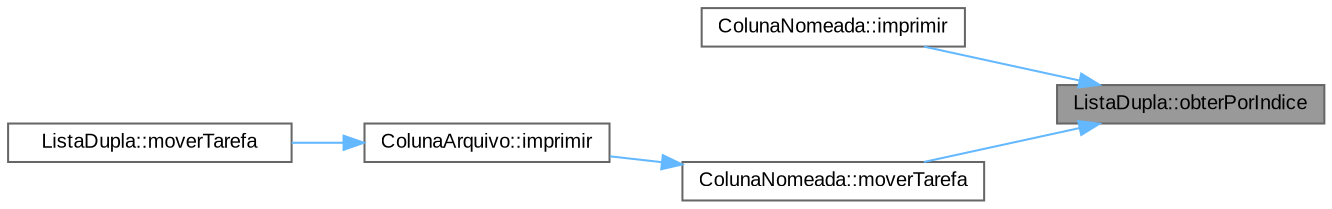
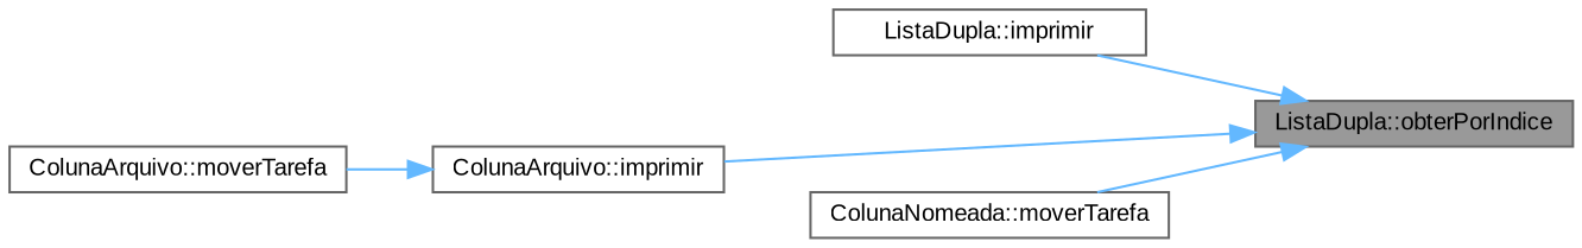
  digraph {
    fontname="Liberation Sans"
    rankdir=RL
    node [color=grey40 fillcolor=white fontname="Liberation Sans" fontsize=10 shape=box style=filled]
    edge [color=steelblue1 dir=back fontname="Liberation Sans" fontsize=10 labelfontname=Helvetica labelfontsize=10 style=solid]
    n1 [color=gray40 fillcolor=grey60 fontcolor=black height=0.2 label="ListaDupla::obterPorIndice" width=0.4]
-   n2 [height=0.2 label="ColunaNomeada::imprimir" width=0.4]
+   n2 [height=0.2 label="ListaDupla::imprimir" width=0.4]
    n3 [height=0.2 label="ColunaArquivo::imprimir" width=0.4]
    n4 [height=0.2 label="ColunaNomeada::moverTarefa" width=0.4]
-   n5 [height=0.2 label="ListaDupla::moverTarefa" width=0.4]
+   n5 [height=0.2 label="ColunaArquivo::moverTarefa" width=0.4]
    n1 -> n2
-   n4 -> n3
+   n1 -> n3
    n1 -> n4
    n3 -> n5
  }
